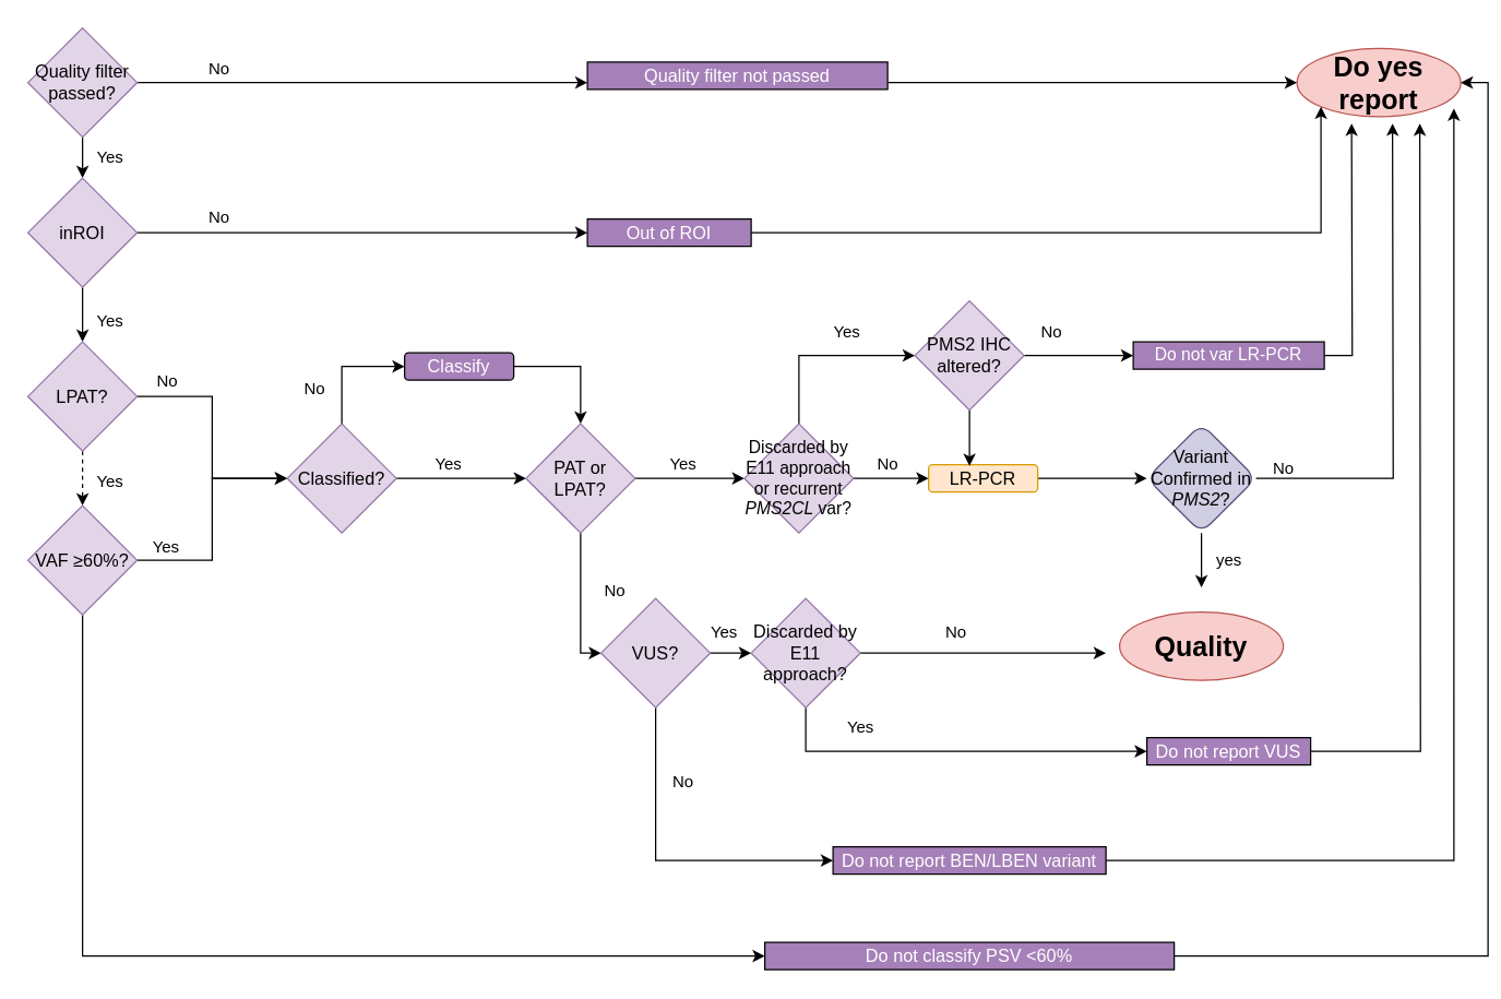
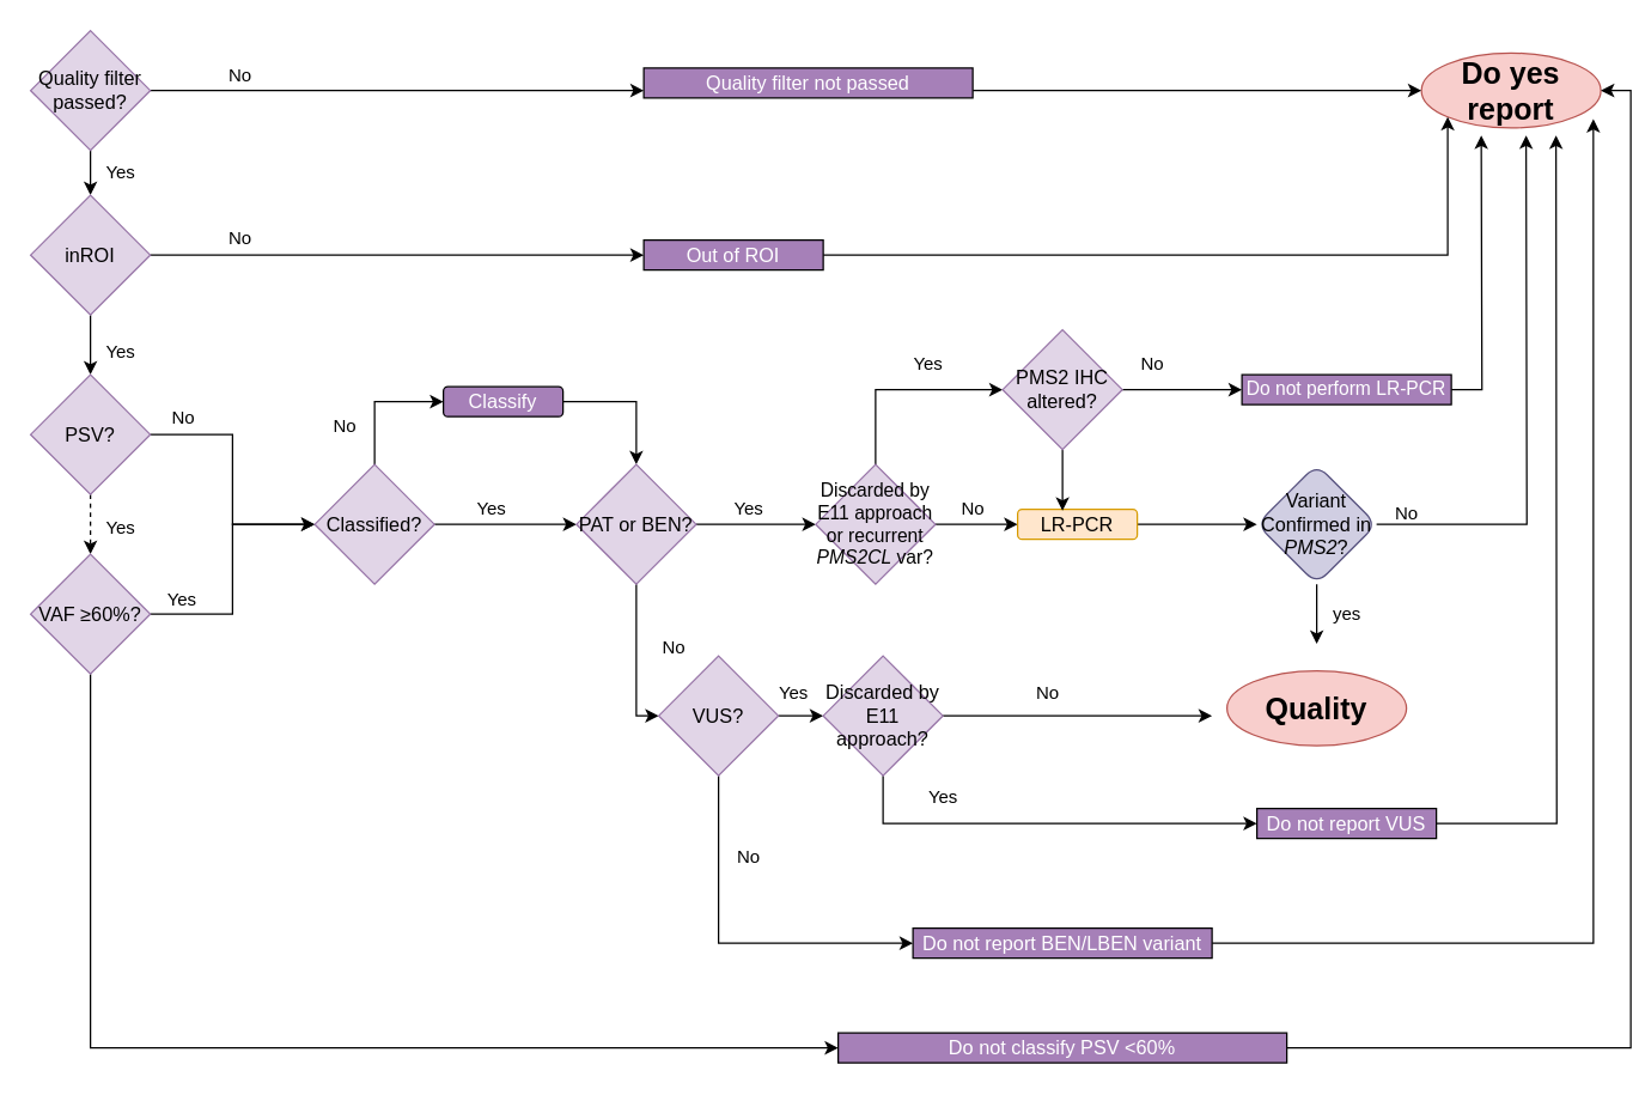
  <mxCell id="0" />
  <mxCell id="1" parent="0" />
  <mxCell id="2" style="edgeStyle=orthogonalEdgeStyle;rounded=0;orthogonalLoop=1;jettySize=auto;html=1;entryX=0;entryY=0.75;entryDx=0;entryDy=0;" parent="1" source="4" target="14" edge="1"><mxGeometry relative="1" as="geometry" /></mxCell>
  <mxCell id="3" style="edgeStyle=orthogonalEdgeStyle;rounded=0;orthogonalLoop=1;jettySize=auto;html=1;entryX=0.5;entryY=0;entryDx=0;entryDy=0;" parent="1" source="4" target="7" edge="1"><mxGeometry relative="1" as="geometry" /></mxCell>
  <mxCell id="4" value="Quality filter passed?" style="rhombus;whiteSpace=wrap;html=1;fillColor=#e1d5e7;strokeColor=#9673a6;fontSize=13;" parent="1" vertex="1"><mxGeometry x="20" y="20" width="80" height="80" as="geometry" /></mxCell>
  <mxCell id="5" value="" style="edgeStyle=orthogonalEdgeStyle;rounded=0;orthogonalLoop=1;jettySize=auto;html=1;" parent="1" source="7" target="16" edge="1"><mxGeometry relative="1" as="geometry" /></mxCell>
  <mxCell id="6" style="edgeStyle=orthogonalEdgeStyle;rounded=0;orthogonalLoop=1;jettySize=auto;html=1;entryX=0.5;entryY=0;entryDx=0;entryDy=0;" parent="1" source="7" target="10" edge="1"><mxGeometry relative="1" as="geometry" /></mxCell>
  <mxCell id="7" value="inROI" style="rhombus;whiteSpace=wrap;html=1;fillColor=#e1d5e7;strokeColor=#9673a6;fontSize=13;" parent="1" vertex="1"><mxGeometry x="20" y="130" width="80" height="80" as="geometry" /></mxCell>
  <mxCell id="8" style="edgeStyle=orthogonalEdgeStyle;rounded=0;orthogonalLoop=1;jettySize=auto;html=1;entryX=0.5;entryY=0;entryDx=0;entryDy=0;dashed=1;" parent="1" source="10" target="22" edge="1"><mxGeometry relative="1" as="geometry" /></mxCell>
  <mxCell id="9" style="edgeStyle=orthogonalEdgeStyle;rounded=0;orthogonalLoop=1;jettySize=auto;html=1;" parent="1" source="10" target="25" edge="1"><mxGeometry relative="1" as="geometry" /></mxCell>
- <mxCell id="10" value="LPAT?" style="rhombus;whiteSpace=wrap;html=1;fillColor=#e1d5e7;strokeColor=#9673a6;fontSize=13;" parent="1" vertex="1"><mxGeometry x="20" y="250" width="80" height="80" as="geometry" /></mxCell>
+ <mxCell id="10" value="PSV?" style="rhombus;whiteSpace=wrap;html=1;fillColor=#e1d5e7;strokeColor=#9673a6;fontSize=13;" parent="1" vertex="1"><mxGeometry x="20" y="250" width="80" height="80" as="geometry" /></mxCell>
  <mxCell id="11" value="&lt;font size=&quot;1&quot;&gt;&lt;b&gt;&lt;font style=&quot;font-size: 20px;&quot;&gt;Do yes report&lt;/font&gt;&lt;/b&gt;&lt;/font&gt;" style="ellipse;whiteSpace=wrap;html=1;fillColor=#f8cecc;strokeColor=#b85450;gradientColor=none;fontSize=16;" parent="1" vertex="1"><mxGeometry x="950" y="35" width="120" height="50" as="geometry" /></mxCell>
  <mxCell id="12" value="No" style="text;html=1;align=center;verticalAlign=middle;resizable=0;points=[];autosize=1;strokeColor=none;fillColor=none;" parent="1" vertex="1"><mxGeometry x="140" y="35" width="40" height="30" as="geometry" /></mxCell>
  <mxCell id="13" style="edgeStyle=orthogonalEdgeStyle;rounded=0;orthogonalLoop=1;jettySize=auto;html=1;" parent="1" source="14" target="11" edge="1"><mxGeometry relative="1" as="geometry"><Array as="points"><mxPoint x="700" y="60" /><mxPoint x="700" y="60" /></Array></mxGeometry></mxCell>
  <mxCell id="14" value="Quality filter not passed" style="rounded=0;whiteSpace=wrap;html=1;fillColor=#A680B8;fontSize=13;fontColor=#ffffff;" parent="1" vertex="1"><mxGeometry x="430" y="45" width="220" height="20" as="geometry" /></mxCell>
  <mxCell id="15" style="edgeStyle=orthogonalEdgeStyle;rounded=0;orthogonalLoop=1;jettySize=auto;html=1;entryX=0;entryY=1;entryDx=0;entryDy=0;" parent="1" source="16" target="11" edge="1"><mxGeometry relative="1" as="geometry" /></mxCell>
  <mxCell id="16" value="Out of ROI" style="whiteSpace=wrap;html=1;fillColor=#A680B8;fontSize=13;fontColor=#ffffff;" parent="1" vertex="1"><mxGeometry x="430" y="160" width="120" height="20" as="geometry" /></mxCell>
  <mxCell id="17" value="Yes" style="text;html=1;align=center;verticalAlign=middle;resizable=0;points=[];autosize=1;strokeColor=none;fillColor=none;" parent="1" vertex="1"><mxGeometry x="60" y="100" width="40" height="30" as="geometry" /></mxCell>
  <mxCell id="18" value="No" style="text;html=1;align=center;verticalAlign=middle;resizable=0;points=[];autosize=1;strokeColor=none;fillColor=none;" parent="1" vertex="1"><mxGeometry x="140" y="144" width="40" height="30" as="geometry" /></mxCell>
  <mxCell id="19" value="Yes" style="text;html=1;align=center;verticalAlign=middle;resizable=0;points=[];autosize=1;strokeColor=none;fillColor=none;" parent="1" vertex="1"><mxGeometry x="60" y="220" width="40" height="30" as="geometry" /></mxCell>
  <mxCell id="20" value="" style="edgeStyle=orthogonalEdgeStyle;rounded=0;orthogonalLoop=1;jettySize=auto;html=1;" parent="1" source="22" target="27" edge="1"><mxGeometry relative="1" as="geometry"><Array as="points"><mxPoint x="60" y="700" /><mxPoint x="630" y="700" /></Array></mxGeometry></mxCell>
  <mxCell id="21" style="edgeStyle=orthogonalEdgeStyle;rounded=0;orthogonalLoop=1;jettySize=auto;html=1;" parent="1" source="22" target="25" edge="1"><mxGeometry relative="1" as="geometry" /></mxCell>
  <mxCell id="22" value="VAF ≥60%?" style="rhombus;whiteSpace=wrap;html=1;fillColor=#e1d5e7;strokeColor=#9673a6;fontSize=13;" parent="1" vertex="1"><mxGeometry x="20" y="370" width="80" height="80" as="geometry" /></mxCell>
  <mxCell id="23" style="edgeStyle=orthogonalEdgeStyle;rounded=0;orthogonalLoop=1;jettySize=auto;html=1;entryX=0;entryY=0.5;entryDx=0;entryDy=0;" parent="1" source="25" target="31" edge="1"><mxGeometry relative="1" as="geometry"><Array as="points"><mxPoint x="250" y="268" /></Array></mxGeometry></mxCell>
  <mxCell id="24" value="" style="edgeStyle=orthogonalEdgeStyle;rounded=0;orthogonalLoop=1;jettySize=auto;html=1;" parent="1" source="25" target="34" edge="1"><mxGeometry relative="1" as="geometry" /></mxCell>
  <mxCell id="25" value="Classified?" style="rhombus;whiteSpace=wrap;html=1;fillColor=#e1d5e7;strokeColor=#9673a6;fontSize=13;" parent="1" vertex="1"><mxGeometry x="210" y="310" width="80" height="80" as="geometry" /></mxCell>
  <mxCell id="26" style="edgeStyle=orthogonalEdgeStyle;rounded=0;orthogonalLoop=1;jettySize=auto;html=1;entryX=1;entryY=0.5;entryDx=0;entryDy=0;" parent="1" source="27" target="11" edge="1"><mxGeometry relative="1" as="geometry" /></mxCell>
  <mxCell id="27" value="Do not classify PSV &amp;lt;60%" style="whiteSpace=wrap;html=1;fillColor=#A680B8;fontSize=13;fontColor=#ffffff;" parent="1" vertex="1"><mxGeometry x="560" y="690" width="300" height="20" as="geometry" /></mxCell>
  <mxCell id="28" value="No" style="text;html=1;align=center;verticalAlign=middle;resizable=0;points=[];autosize=1;strokeColor=none;fillColor=none;" parent="1" vertex="1"><mxGeometry x="102" y="264" width="40" height="30" as="geometry" /></mxCell>
  <mxCell id="29" value="Yes" style="text;html=1;align=center;verticalAlign=middle;resizable=0;points=[];autosize=1;strokeColor=none;fillColor=none;" parent="1" vertex="1"><mxGeometry x="101" y="386" width="40" height="30" as="geometry" /></mxCell>
  <mxCell id="30" style="edgeStyle=orthogonalEdgeStyle;rounded=0;orthogonalLoop=1;jettySize=auto;html=1;entryX=0.5;entryY=0;entryDx=0;entryDy=0;" parent="1" source="31" target="34" edge="1"><mxGeometry relative="1" as="geometry" /></mxCell>
  <mxCell id="31" value="Classify " style="rounded=1;whiteSpace=wrap;html=1;fillColor=#A680B8;fontSize=13;fontColor=#ffffff;" parent="1" vertex="1"><mxGeometry x="296" y="258" width="80" height="20" as="geometry" /></mxCell>
  <mxCell id="32" value="" style="edgeStyle=orthogonalEdgeStyle;rounded=0;orthogonalLoop=1;jettySize=auto;html=1;" parent="1" source="34" target="37" edge="1"><mxGeometry relative="1" as="geometry" /></mxCell>
  <mxCell id="33" style="edgeStyle=orthogonalEdgeStyle;rounded=0;orthogonalLoop=1;jettySize=auto;html=1;entryX=0;entryY=0.5;entryDx=0;entryDy=0;" parent="1" source="34" target="49" edge="1"><mxGeometry relative="1" as="geometry"><Array as="points"><mxPoint x="425" y="478" /></Array></mxGeometry></mxCell>
- <mxCell id="34" value="PAT or LPAT?" style="rhombus;whiteSpace=wrap;html=1;fillColor=#e1d5e7;strokeColor=#9673a6;fontSize=13;" parent="1" vertex="1"><mxGeometry x="385" y="310" width="80" height="80" as="geometry" /></mxCell>
+ <mxCell id="34" value="PAT or BEN?" style="rhombus;whiteSpace=wrap;html=1;fillColor=#e1d5e7;strokeColor=#9673a6;fontSize=13;" parent="1" vertex="1"><mxGeometry x="385" y="310" width="80" height="80" as="geometry" /></mxCell>
  <mxCell id="35" style="edgeStyle=orthogonalEdgeStyle;rounded=0;orthogonalLoop=1;jettySize=auto;html=1;entryX=0;entryY=0.5;entryDx=0;entryDy=0;" parent="1" source="37" target="39" edge="1"><mxGeometry relative="1" as="geometry" /></mxCell>
  <mxCell id="36" style="edgeStyle=orthogonalEdgeStyle;rounded=0;orthogonalLoop=1;jettySize=auto;html=1;exitX=0.5;exitY=0;exitDx=0;exitDy=0;entryX=0;entryY=0.5;entryDx=0;entryDy=0;" parent="1" source="37" target="44" edge="1"><mxGeometry relative="1" as="geometry" /></mxCell>
  <mxCell id="37" value="&lt;font style=&quot;font-size: 12.5px;&quot;&gt;Discarded by E11 approach or recurrent &lt;i style=&quot;font-size: 12.5px;&quot;&gt;PMS2CL&lt;/i&gt; var?&lt;/font&gt;" style="rhombus;whiteSpace=wrap;html=1;fillColor=#e1d5e7;strokeColor=#9673a6;fontSize=12.5;" parent="1" vertex="1"><mxGeometry x="545" y="310" width="80" height="80" as="geometry" /></mxCell>
  <mxCell id="38" value="" style="edgeStyle=orthogonalEdgeStyle;rounded=0;orthogonalLoop=1;jettySize=auto;html=1;" parent="1" source="39" target="64" edge="1"><mxGeometry relative="1" as="geometry" /></mxCell>
  <mxCell id="39" value="LR-PCR" style="rounded=1;whiteSpace=wrap;html=1;fillColor=#ffe6cc;strokeColor=#d79b00;fontSize=13;" parent="1" vertex="1"><mxGeometry x="680" y="340" width="80" height="20" as="geometry" /></mxCell>
  <mxCell id="40" value="Yes" style="text;html=1;align=center;verticalAlign=middle;resizable=0;points=[];autosize=1;strokeColor=none;fillColor=none;" parent="1" vertex="1"><mxGeometry x="480" y="325" width="40" height="30" as="geometry" /></mxCell>
  <mxCell id="41" value="No" style="text;html=1;align=center;verticalAlign=middle;resizable=0;points=[];autosize=1;strokeColor=none;fillColor=none;" parent="1" vertex="1"><mxGeometry x="630" y="325" width="40" height="30" as="geometry" /></mxCell>
  <mxCell id="42" style="edgeStyle=orthogonalEdgeStyle;rounded=0;orthogonalLoop=1;jettySize=auto;html=1;entryX=0.375;entryY=0.05;entryDx=0;entryDy=0;entryPerimeter=0;" parent="1" source="44" target="39" edge="1"><mxGeometry relative="1" as="geometry" /></mxCell>
  <mxCell id="43" value="" style="edgeStyle=orthogonalEdgeStyle;rounded=0;orthogonalLoop=1;jettySize=auto;html=1;" parent="1" source="44" target="52" edge="1"><mxGeometry relative="1" as="geometry" /></mxCell>
  <mxCell id="44" value="PMS2 IHC altered?" style="rhombus;whiteSpace=wrap;html=1;fillColor=#e1d5e7;strokeColor=#9673a6;fontSize=13;" parent="1" vertex="1"><mxGeometry x="670" y="220" width="80" height="80" as="geometry" /></mxCell>
  <mxCell id="45" value="Yes" style="text;html=1;align=center;verticalAlign=middle;resizable=0;points=[];autosize=1;strokeColor=none;fillColor=none;" parent="1" vertex="1"><mxGeometry x="600" y="228" width="40" height="30" as="geometry" /></mxCell>
  <mxCell id="46" value="No" style="text;html=1;align=center;verticalAlign=middle;resizable=0;points=[];autosize=1;strokeColor=none;fillColor=none;" parent="1" vertex="1"><mxGeometry x="750" y="228" width="40" height="30" as="geometry" /></mxCell>
  <mxCell id="47" style="edgeStyle=orthogonalEdgeStyle;rounded=0;orthogonalLoop=1;jettySize=auto;html=1;" parent="1" source="49" target="55" edge="1"><mxGeometry relative="1" as="geometry" /></mxCell>
  <mxCell id="48" value="" style="edgeStyle=orthogonalEdgeStyle;rounded=0;orthogonalLoop=1;jettySize=auto;html=1;" parent="1" source="49" target="58" edge="1"><mxGeometry relative="1" as="geometry"><Array as="points"><mxPoint x="480" y="630" /></Array></mxGeometry></mxCell>
  <mxCell id="49" value="VUS?" style="rhombus;whiteSpace=wrap;html=1;fillColor=#e1d5e7;strokeColor=#9673a6;fontSize=13;" parent="1" vertex="1"><mxGeometry x="440" y="438" width="80" height="80" as="geometry" /></mxCell>
  <mxCell id="50" value="No" style="text;html=1;align=center;verticalAlign=middle;resizable=0;points=[];autosize=1;strokeColor=none;fillColor=none;" parent="1" vertex="1"><mxGeometry x="430" y="418" width="40" height="30" as="geometry" /></mxCell>
  <mxCell id="51" style="edgeStyle=orthogonalEdgeStyle;rounded=0;orthogonalLoop=1;jettySize=auto;html=1;" parent="1" source="52" edge="1"><mxGeometry relative="1" as="geometry"><mxPoint x="990" y="90" as="targetPoint" /></mxGeometry></mxCell>
- <mxCell id="52" value="Do not var LR-PCR" style="whiteSpace=wrap;html=1;fillColor=#A680B8;fontSize=12.5;fontColor=#ffffff;" parent="1" vertex="1"><mxGeometry x="830" y="250" width="140" height="20" as="geometry" /></mxCell>
+ <mxCell id="52" value="Do not perform LR-PCR" style="whiteSpace=wrap;html=1;fillColor=#A680B8;fontSize=12.5;fontColor=#ffffff;" parent="1" vertex="1"><mxGeometry x="830" y="250" width="140" height="20" as="geometry" /></mxCell>
  <mxCell id="53" style="edgeStyle=orthogonalEdgeStyle;rounded=0;orthogonalLoop=1;jettySize=auto;html=1;entryX=0;entryY=0.5;entryDx=0;entryDy=0;" parent="1" source="55" target="61" edge="1"><mxGeometry relative="1" as="geometry"><Array as="points"><mxPoint x="590" y="550" /></Array></mxGeometry></mxCell>
  <mxCell id="54" style="edgeStyle=orthogonalEdgeStyle;rounded=0;orthogonalLoop=1;jettySize=auto;html=1;" parent="1" source="55" edge="1"><mxGeometry relative="1" as="geometry"><mxPoint x="810" y="478" as="targetPoint" /></mxGeometry></mxCell>
  <mxCell id="55" value="Discarded by E11 approach?" style="rhombus;whiteSpace=wrap;html=1;fillColor=#e1d5e7;strokeColor=#9673a6;fontSize=13;" parent="1" vertex="1"><mxGeometry x="550" y="438" width="80" height="80" as="geometry" /></mxCell>
  <mxCell id="56" value="Yes" style="text;html=1;align=center;verticalAlign=middle;resizable=0;points=[];autosize=1;strokeColor=none;fillColor=none;" parent="1" vertex="1"><mxGeometry x="510" y="448" width="40" height="30" as="geometry" /></mxCell>
  <mxCell id="57" style="edgeStyle=orthogonalEdgeStyle;rounded=0;orthogonalLoop=1;jettySize=auto;html=1;entryX=0.958;entryY=0.88;entryDx=0;entryDy=0;entryPerimeter=0;" parent="1" source="58" target="11" edge="1"><mxGeometry relative="1" as="geometry" /></mxCell>
  <mxCell id="58" value="Do not report BEN/LBEN variant" style="whiteSpace=wrap;html=1;fillColor=#A680B8;fontSize=13;fontColor=#ffffff;" parent="1" vertex="1"><mxGeometry x="610" y="620" width="200" height="20" as="geometry" /></mxCell>
  <mxCell id="59" value="Yes" style="text;html=1;align=center;verticalAlign=middle;resizable=0;points=[];autosize=1;strokeColor=none;fillColor=none;" parent="1" vertex="1"><mxGeometry x="610" y="518" width="40" height="30" as="geometry" /></mxCell>
  <mxCell id="60" style="edgeStyle=orthogonalEdgeStyle;rounded=0;orthogonalLoop=1;jettySize=auto;html=1;" parent="1" source="61" edge="1"><mxGeometry relative="1" as="geometry"><mxPoint x="1040" y="90" as="targetPoint" /></mxGeometry></mxCell>
  <mxCell id="61" value="Do not report VUS" style="whiteSpace=wrap;html=1;fillColor=#A680B8;fontSize=13;fontColor=#ffffff;" parent="1" vertex="1"><mxGeometry x="840" y="540" width="120" height="20" as="geometry" /></mxCell>
  <mxCell id="62" style="edgeStyle=orthogonalEdgeStyle;rounded=0;orthogonalLoop=1;jettySize=auto;html=1;" parent="1" source="64" edge="1"><mxGeometry relative="1" as="geometry"><mxPoint x="1020" y="90" as="targetPoint" /></mxGeometry></mxCell>
  <mxCell id="63" style="edgeStyle=orthogonalEdgeStyle;rounded=0;orthogonalLoop=1;jettySize=auto;html=1;" parent="1" source="64" edge="1"><mxGeometry relative="1" as="geometry"><mxPoint x="880" y="430" as="targetPoint" /></mxGeometry></mxCell>
  <mxCell id="64" value="Variant Confirmed in &lt;i style=&quot;font-size: 13px;&quot;&gt;PMS2&lt;/i&gt;?" style="rhombus;whiteSpace=wrap;html=1;rounded=1;fillColor=#d0cee2;strokeColor=#56517e;fontSize=13;" parent="1" vertex="1"><mxGeometry x="840" y="310" width="80" height="80" as="geometry" /></mxCell>
  <mxCell id="65" value="No" style="text;html=1;align=center;verticalAlign=middle;resizable=0;points=[];autosize=1;strokeColor=none;fillColor=none;" parent="1" vertex="1"><mxGeometry x="920" y="328" width="40" height="30" as="geometry" /></mxCell>
  <mxCell id="66" value="&lt;b&gt;&lt;font style=&quot;font-size: 20px;&quot;&gt;Quality&lt;/font&gt;&lt;/b&gt;" style="ellipse;whiteSpace=wrap;html=1;fillColor=#f8cecc;strokeColor=#b85450;" parent="1" vertex="1"><mxGeometry x="820" y="448" width="120" height="50" as="geometry" /></mxCell>
  <mxCell id="67" value="No" style="text;html=1;align=center;verticalAlign=middle;resizable=0;points=[];autosize=1;strokeColor=none;fillColor=none;" parent="1" vertex="1"><mxGeometry x="680" y="448" width="40" height="30" as="geometry" /></mxCell>
  <mxCell id="68" value="yes" style="text;html=1;align=center;verticalAlign=middle;resizable=0;points=[];autosize=1;strokeColor=none;fillColor=none;" parent="1" vertex="1"><mxGeometry x="880" y="395" width="40" height="30" as="geometry" /></mxCell>
  <mxCell id="69" value="No" style="text;html=1;align=center;verticalAlign=middle;resizable=0;points=[];autosize=1;strokeColor=none;fillColor=none;" parent="1" vertex="1"><mxGeometry x="480" y="558" width="40" height="30" as="geometry" /></mxCell>
  <mxCell id="70" value="Yes" style="text;html=1;align=center;verticalAlign=middle;resizable=0;points=[];autosize=1;strokeColor=none;fillColor=none;" parent="1" vertex="1"><mxGeometry x="60" y="338" width="40" height="30" as="geometry" /></mxCell>
  <mxCell id="71" value="No" style="text;html=1;align=center;verticalAlign=middle;resizable=0;points=[];autosize=1;strokeColor=none;fillColor=none;" parent="1" vertex="1"><mxGeometry x="210" y="270" width="40" height="30" as="geometry" /></mxCell>
  <mxCell id="72" value="Yes" style="text;html=1;align=center;verticalAlign=middle;resizable=0;points=[];autosize=1;strokeColor=none;fillColor=none;" parent="1" vertex="1"><mxGeometry x="308" y="325" width="40" height="30" as="geometry" /></mxCell>
